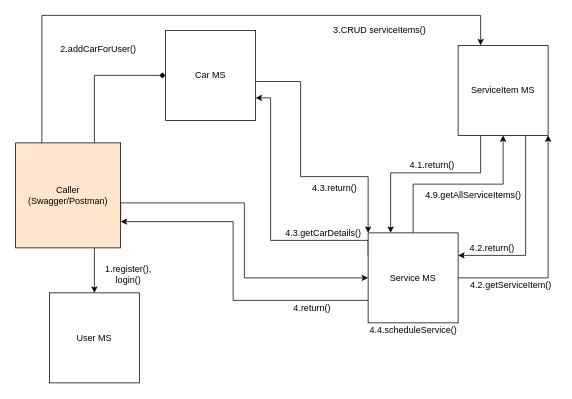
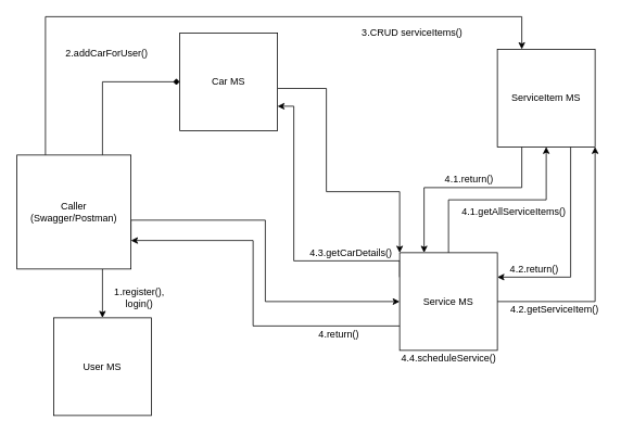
  <mxCell id="0" />
  <mxCell id="1" parent="0" />
  <mxCell id="2" value="User MS" style="whiteSpace=wrap;html=1;aspect=fixed;" vertex="1" parent="1"><mxGeometry x="65" y="390" width="120" height="120" as="geometry" /></mxCell>
  <mxCell id="3" style="edgeStyle=orthogonalEdgeStyle;rounded=0;orthogonalLoop=1;jettySize=auto;html=1;exitX=0.75;exitY=0;exitDx=0;exitDy=0;entryX=0;entryY=0.5;entryDx=0;entryDy=0;endArrow=diamond;" edge="1" parent="1" source="7" target="12"><mxGeometry relative="1" as="geometry" /></mxCell>
  <mxCell id="4" style="edgeStyle=orthogonalEdgeStyle;rounded=0;orthogonalLoop=1;jettySize=auto;html=1;exitX=0.75;exitY=1;exitDx=0;exitDy=0;entryX=0.5;entryY=0;entryDx=0;entryDy=0;" edge="1" parent="1" source="7" target="2"><mxGeometry relative="1" as="geometry" /></mxCell>
  <mxCell id="5" style="edgeStyle=orthogonalEdgeStyle;rounded=0;orthogonalLoop=1;jettySize=auto;html=1;exitX=1;exitY=0.75;exitDx=0;exitDy=0;entryX=0;entryY=0.5;entryDx=0;entryDy=0;" edge="1" parent="1" source="7" target="17"><mxGeometry relative="1" as="geometry"><Array as="points"><mxPoint x="160" y="270" /><mxPoint x="325" y="270" /><mxPoint x="325" y="370" /></Array></mxGeometry></mxCell>
  <mxCell id="6" style="edgeStyle=orthogonalEdgeStyle;rounded=0;orthogonalLoop=1;jettySize=auto;html=1;exitX=0.25;exitY=0;exitDx=0;exitDy=0;entryX=0.25;entryY=0;entryDx=0;entryDy=0;" edge="1" parent="1" source="7" target="10"><mxGeometry relative="1" as="geometry"><Array as="points"><mxPoint x="55" y="20" /><mxPoint x="640" y="20" /></Array></mxGeometry></mxCell>
- <mxCell id="7" value="Caller&lt;br&gt;(Swagger/Postman)" style="whiteSpace=wrap;html=1;aspect=fixed;fillColor=#ffe6cc;" vertex="1" parent="1"><mxGeometry x="20" y="190" width="140" height="140" as="geometry" /></mxCell>
+ <mxCell id="7" value="Caller&lt;br&gt;(Swagger/Postman)" style="whiteSpace=wrap;html=1;aspect=fixed;" vertex="1" parent="1"><mxGeometry x="20" y="190" width="140" height="140" as="geometry" /></mxCell>
  <mxCell id="8" style="edgeStyle=orthogonalEdgeStyle;rounded=0;orthogonalLoop=1;jettySize=auto;html=1;exitX=0.25;exitY=1;exitDx=0;exitDy=0;entryX=0.25;entryY=0;entryDx=0;entryDy=0;" edge="1" parent="1" source="10" target="17"><mxGeometry relative="1" as="geometry"><Array as="points"><mxPoint x="640" y="230" /><mxPoint x="520" y="230" /></Array></mxGeometry></mxCell>
  <mxCell id="9" style="edgeStyle=orthogonalEdgeStyle;rounded=0;orthogonalLoop=1;jettySize=auto;html=1;exitX=0.75;exitY=1;exitDx=0;exitDy=0;entryX=1;entryY=0.25;entryDx=0;entryDy=0;" edge="1" parent="1" source="10" target="17"><mxGeometry relative="1" as="geometry" /></mxCell>
  <mxCell id="10" value="ServiceItem MS" style="whiteSpace=wrap;html=1;aspect=fixed;" vertex="1" parent="1"><mxGeometry x="610" y="60" width="120" height="120" as="geometry" /></mxCell>
  <mxCell id="11" style="edgeStyle=orthogonalEdgeStyle;rounded=0;orthogonalLoop=1;jettySize=auto;html=1;exitX=1.005;exitY=0.568;exitDx=0;exitDy=0;entryX=0;entryY=0;entryDx=0;entryDy=0;exitPerimeter=0;" edge="1" parent="1" source="12" target="17"><mxGeometry relative="1" as="geometry"><Array as="points"><mxPoint x="400" y="108" /><mxPoint x="400" y="235" /><mxPoint x="490" y="235" /></Array></mxGeometry></mxCell>
  <mxCell id="12" value="Car MS" style="whiteSpace=wrap;html=1;aspect=fixed;" vertex="1" parent="1"><mxGeometry x="220" y="40" width="120" height="120" as="geometry" /></mxCell>
  <mxCell id="13" style="edgeStyle=orthogonalEdgeStyle;rounded=0;orthogonalLoop=1;jettySize=auto;html=1;exitX=0.5;exitY=0;exitDx=0;exitDy=0;entryX=0.5;entryY=1;entryDx=0;entryDy=0;" edge="1" parent="1" source="17" target="10"><mxGeometry relative="1" as="geometry" /></mxCell>
  <mxCell id="14" style="edgeStyle=orthogonalEdgeStyle;rounded=0;orthogonalLoop=1;jettySize=auto;html=1;exitX=1;exitY=0.5;exitDx=0;exitDy=0;entryX=1;entryY=1;entryDx=0;entryDy=0;" edge="1" parent="1" source="17" target="10"><mxGeometry relative="1" as="geometry" /></mxCell>
  <mxCell id="15" style="edgeStyle=orthogonalEdgeStyle;rounded=0;orthogonalLoop=1;jettySize=auto;html=1;exitX=0;exitY=0.25;exitDx=0;exitDy=0;entryX=1;entryY=0.75;entryDx=0;entryDy=0;" edge="1" parent="1" source="17" target="12"><mxGeometry relative="1" as="geometry"><Array as="points"><mxPoint x="490" y="320" /><mxPoint x="360" y="320" /><mxPoint x="360" y="130" /></Array></mxGeometry></mxCell>
  <mxCell id="16" style="edgeStyle=orthogonalEdgeStyle;rounded=0;orthogonalLoop=1;jettySize=auto;html=1;exitX=0;exitY=0.75;exitDx=0;exitDy=0;entryX=1;entryY=0.75;entryDx=0;entryDy=0;" edge="1" parent="1" source="17" target="7"><mxGeometry relative="1" as="geometry"><Array as="points"><mxPoint x="310" y="400" /><mxPoint x="310" y="295" /></Array></mxGeometry></mxCell>
  <mxCell id="17" value="Service MS" style="whiteSpace=wrap;html=1;aspect=fixed;" vertex="1" parent="1"><mxGeometry x="490" y="310" width="120" height="120" as="geometry" /></mxCell>
  <mxCell id="18" value="1.register(),&lt;br&gt;login()" style="text;html=1;align=center;verticalAlign=middle;resizable=0;points=[];autosize=1;strokeColor=none;" vertex="1" parent="1"><mxGeometry x="130" y="350" width="80" height="30" as="geometry" /></mxCell>
  <mxCell id="19" value="2.addCarForUser()" style="text;html=1;align=center;verticalAlign=middle;resizable=0;points=[];autosize=1;strokeColor=none;" vertex="1" parent="1"><mxGeometry x="70" y="55" width="120" height="20" as="geometry" /></mxCell>
  <mxCell id="20" value="3.CRUD serviceItems()" style="text;html=1;align=center;verticalAlign=middle;resizable=0;points=[];autosize=1;strokeColor=none;" vertex="1" parent="1"><mxGeometry x="435" y="30" width="140" height="20" as="geometry" /></mxCell>
- <mxCell id="21" value="4.9.getAllServiceItems()" style="text;html=1;align=center;verticalAlign=middle;resizable=0;points=[];autosize=1;strokeColor=none;" vertex="1" parent="1"><mxGeometry x="560" y="250" width="140" height="20" as="geometry" /></mxCell>
+ <mxCell id="21" value="4.1.getAllServiceItems()" style="text;html=1;align=center;verticalAlign=middle;resizable=0;points=[];autosize=1;strokeColor=none;" vertex="1" parent="1"><mxGeometry x="560" y="250" width="140" height="20" as="geometry" /></mxCell>
  <mxCell id="22" value="4.1.return()" style="text;html=1;align=center;verticalAlign=middle;resizable=0;points=[];autosize=1;strokeColor=none;" vertex="1" parent="1"><mxGeometry x="540" y="210" width="70" height="20" as="geometry" /></mxCell>
  <mxCell id="23" value="4.2.getServiceItem()" style="text;html=1;align=center;verticalAlign=middle;resizable=0;points=[];autosize=1;strokeColor=none;" vertex="1" parent="1"><mxGeometry x="620" y="370" width="120" height="20" as="geometry" /></mxCell>
  <mxCell id="24" value="4.2.return()" style="text;html=1;align=center;verticalAlign=middle;resizable=0;points=[];autosize=1;strokeColor=none;" vertex="1" parent="1"><mxGeometry x="620" y="320" width="70" height="20" as="geometry" /></mxCell>
  <mxCell id="25" value="4.3.getCarDetails()" style="text;html=1;align=center;verticalAlign=middle;resizable=0;points=[];autosize=1;strokeColor=none;" vertex="1" parent="1"><mxGeometry x="370" y="300" width="120" height="20" as="geometry" /></mxCell>
- <mxCell id="26" value="4.3.return()" style="text;html=1;align=center;verticalAlign=middle;resizable=0;points=[];autosize=1;strokeColor=none;" vertex="1" parent="1"><mxGeometry x="410" y="240" width="70" height="20" as="geometry" /></mxCell>
  <mxCell id="27" value="4.return()" style="text;html=1;align=center;verticalAlign=middle;resizable=0;points=[];autosize=1;strokeColor=none;" vertex="1" parent="1"><mxGeometry x="380" y="400" width="70" height="20" as="geometry" /></mxCell>
  <mxCell id="28" value="4.4.scheduleService()" style="text;html=1;align=center;verticalAlign=middle;resizable=0;points=[];autosize=1;strokeColor=none;" vertex="1" parent="1"><mxGeometry x="485" y="430" width="130" height="20" as="geometry" /></mxCell>
